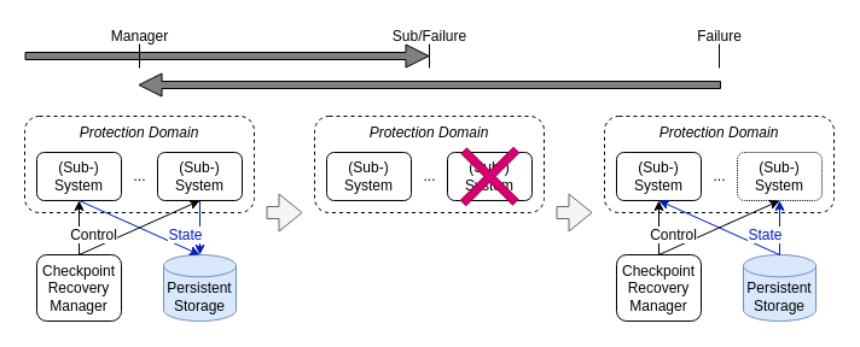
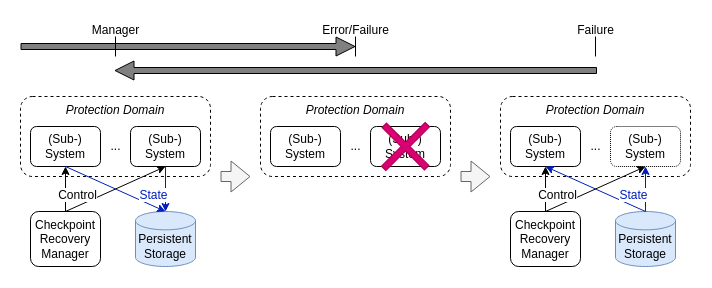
  <mxCell id="0" />
  <mxCell id="1" parent="0" />
  <mxCell id="2" value="&lt;i&gt;Protection Domain&lt;/i&gt;" style="rounded=1;whiteSpace=wrap;html=1;dashed=1;verticalAlign=top;" parent="1" vertex="1"><mxGeometry x="500" y="96" width="190" height="80" as="geometry" /></mxCell>
  <mxCell id="3" value="(Sub-) System" style="rounded=1;whiteSpace=wrap;html=1;" parent="1" vertex="1"><mxGeometry x="510" y="126" width="70" height="40" as="geometry" /></mxCell>
  <mxCell id="4" value="(Sub-) System" style="rounded=1;whiteSpace=wrap;html=1;dashed=1;dashPattern=1 1;" parent="1" vertex="1"><mxGeometry x="610" y="126" width="70" height="40" as="geometry" /></mxCell>
  <mxCell id="5" value="..." style="text;html=1;align=center;verticalAlign=middle;resizable=0;points=[];autosize=1;" parent="1" vertex="1"><mxGeometry x="580" y="136" width="30" height="20" as="geometry" /></mxCell>
  <mxCell id="6" value="&lt;br&gt;Persistent&lt;br&gt;Storage" style="strokeWidth=1;html=1;shape=mxgraph.flowchart.database;whiteSpace=wrap;fillColor=#dae8fc;strokeColor=#6c8ebf;" parent="1" vertex="1"><mxGeometry x="615" y="211" width="60" height="55" as="geometry" /></mxCell>
  <mxCell id="7" value="" style="endArrow=classic;startArrow=none;html=1;entryX=0.5;entryY=1;entryDx=0;entryDy=0;exitX=0.5;exitY=0;exitDx=0;exitDy=0;exitPerimeter=0;fillColor=#0050ef;strokeColor=#001DBC;startFill=0;" parent="1" source="6" target="3" edge="1"><mxGeometry width="50" height="50" relative="1" as="geometry"><mxPoint x="730" y="276" as="sourcePoint" /><mxPoint x="780" y="226" as="targetPoint" /></mxGeometry></mxCell>
  <mxCell id="8" value="" style="endArrow=none;startArrow=classic;html=1;entryX=0.5;entryY=0;entryDx=0;entryDy=0;exitX=0.5;exitY=1;exitDx=0;exitDy=0;entryPerimeter=0;fillColor=#0050ef;strokeColor=#001DBC;endFill=0;" parent="1" source="4" target="6" edge="1"><mxGeometry width="50" height="50" relative="1" as="geometry"><mxPoint x="605" y="216" as="sourcePoint" /><mxPoint x="555" y="176" as="targetPoint" /></mxGeometry></mxCell>
  <mxCell id="9" value="Checkpoint Recovery Manager" style="rounded=1;whiteSpace=wrap;html=1;" parent="1" vertex="1"><mxGeometry x="510" y="211" width="70" height="55" as="geometry" /></mxCell>
  <mxCell id="10" value="" style="endArrow=classic;html=1;entryX=0.5;entryY=1;entryDx=0;entryDy=0;exitX=0.5;exitY=0;exitDx=0;exitDy=0;" parent="1" source="9" target="4" edge="1"><mxGeometry width="50" height="50" relative="1" as="geometry"><mxPoint x="510" y="256" as="sourcePoint" /><mxPoint x="560" y="206" as="targetPoint" /></mxGeometry></mxCell>
  <mxCell id="11" value="&lt;span style=&quot;background-color: rgb(255 , 255 , 255)&quot;&gt;&lt;font color=&quot;#001dbc&quot;&gt;State&lt;/font&gt;&lt;/span&gt;" style="text;html=1;align=center;verticalAlign=middle;resizable=0;points=[];autosize=1;fontColor=#0000FF;" parent="1" vertex="1"><mxGeometry x="613" y="185" width="40" height="20" as="geometry" /></mxCell>
  <mxCell id="12" value="&lt;i&gt;Protection Domain&lt;/i&gt;" style="rounded=1;whiteSpace=wrap;html=1;dashed=1;verticalAlign=top;" parent="1" vertex="1"><mxGeometry x="20" y="96" width="190" height="80" as="geometry" /></mxCell>
  <mxCell id="13" value="(Sub-) System" style="rounded=1;whiteSpace=wrap;html=1;" parent="1" vertex="1"><mxGeometry x="30" y="126" width="70" height="40" as="geometry" /></mxCell>
  <mxCell id="14" value="(Sub-) System" style="rounded=1;whiteSpace=wrap;html=1;" parent="1" vertex="1"><mxGeometry x="130" y="126" width="70" height="40" as="geometry" /></mxCell>
  <mxCell id="15" value="..." style="text;html=1;align=center;verticalAlign=middle;resizable=0;points=[];autosize=1;" parent="1" vertex="1"><mxGeometry x="100" y="136" width="30" height="20" as="geometry" /></mxCell>
  <mxCell id="16" value="&lt;br&gt;Persistent&lt;br&gt;Storage" style="strokeWidth=1;html=1;shape=mxgraph.flowchart.database;whiteSpace=wrap;fillColor=#dae8fc;strokeColor=#6c8ebf;" parent="1" vertex="1"><mxGeometry x="135" y="211" width="60" height="55" as="geometry" /></mxCell>
  <mxCell id="17" value="" style="endArrow=none;startArrow=classic;html=1;entryX=0.5;entryY=1;entryDx=0;entryDy=0;exitX=0.5;exitY=0;exitDx=0;exitDy=0;exitPerimeter=0;fillColor=#0050ef;strokeColor=#001DBC;endFill=0;" parent="1" source="16" target="13" edge="1"><mxGeometry width="50" height="50" relative="1" as="geometry"><mxPoint x="250" y="276" as="sourcePoint" /><mxPoint x="300" y="226" as="targetPoint" /></mxGeometry></mxCell>
  <mxCell id="18" value="" style="endArrow=classic;startArrow=none;html=1;entryX=0.5;entryY=0;entryDx=0;entryDy=0;exitX=0.5;exitY=1;exitDx=0;exitDy=0;entryPerimeter=0;fillColor=#0050ef;strokeColor=#001DBC;startFill=0;" parent="1" source="14" target="16" edge="1"><mxGeometry width="50" height="50" relative="1" as="geometry"><mxPoint x="125" y="216" as="sourcePoint" /><mxPoint x="75" y="176" as="targetPoint" /></mxGeometry></mxCell>
  <mxCell id="19" value="Checkpoint Recovery Manager" style="rounded=1;whiteSpace=wrap;html=1;" parent="1" vertex="1"><mxGeometry x="30" y="211" width="70" height="55" as="geometry" /></mxCell>
  <mxCell id="20" value="" style="endArrow=classic;html=1;entryX=0.5;entryY=1;entryDx=0;entryDy=0;" parent="1" source="19" target="13" edge="1"><mxGeometry width="50" height="50" relative="1" as="geometry"><mxPoint x="30" y="256" as="sourcePoint" /><mxPoint x="70" y="166" as="targetPoint" /></mxGeometry></mxCell>
  <mxCell id="21" value="" style="endArrow=classic;html=1;entryX=0.5;entryY=1;entryDx=0;entryDy=0;exitX=0.5;exitY=0;exitDx=0;exitDy=0;" parent="1" source="19" target="14" edge="1"><mxGeometry width="50" height="50" relative="1" as="geometry"><mxPoint x="30" y="256" as="sourcePoint" /><mxPoint x="80" y="206" as="targetPoint" /></mxGeometry></mxCell>
  <mxCell id="22" value="&lt;span style=&quot;background-color: rgb(255 , 255 , 255)&quot;&gt;&lt;font color=&quot;#001dbc&quot;&gt;State&lt;/font&gt;&lt;/span&gt;" style="text;html=1;align=center;verticalAlign=middle;resizable=0;points=[];autosize=1;fontColor=#0000FF;" parent="1" vertex="1"><mxGeometry x="133" y="185" width="40" height="20" as="geometry" /></mxCell>
  <mxCell id="23" value="&lt;span style=&quot;background-color: rgb(255 , 255 , 255)&quot;&gt;Control&lt;/span&gt;" style="text;html=1;align=center;verticalAlign=middle;resizable=0;points=[];autosize=1;" parent="1" vertex="1"><mxGeometry x="52" y="185" width="50" height="20" as="geometry" /></mxCell>
  <mxCell id="24" value="" style="shape=flexArrow;endArrow=classic;html=1;fillColor=#f5f5f5;strokeColor=#666666;" parent="1" edge="1"><mxGeometry width="50" height="50" relative="1" as="geometry"><mxPoint x="220" y="176" as="sourcePoint" /><mxPoint x="250" y="176" as="targetPoint" /></mxGeometry></mxCell>
  <mxCell id="25" value="&lt;i&gt;Protection Domain&lt;/i&gt;" style="rounded=1;whiteSpace=wrap;html=1;dashed=1;verticalAlign=top;" parent="1" vertex="1"><mxGeometry x="260" y="96" width="190" height="80" as="geometry" /></mxCell>
  <mxCell id="26" value="(Sub-) System" style="rounded=1;whiteSpace=wrap;html=1;" parent="1" vertex="1"><mxGeometry x="270" y="126" width="70" height="40" as="geometry" /></mxCell>
  <mxCell id="27" value="(Sub-) System" style="rounded=1;whiteSpace=wrap;html=1;" parent="1" vertex="1"><mxGeometry x="370" y="126" width="70" height="40" as="geometry" /></mxCell>
  <mxCell id="28" value="..." style="text;html=1;align=center;verticalAlign=middle;resizable=0;points=[];autosize=1;" parent="1" vertex="1"><mxGeometry x="340" y="136" width="30" height="20" as="geometry" /></mxCell>
  <mxCell id="29" value="" style="shape=flexArrow;endArrow=classic;html=1;fillColor=#f5f5f5;strokeColor=#666666;" parent="1" edge="1"><mxGeometry width="50" height="50" relative="1" as="geometry"><mxPoint x="460" y="176" as="sourcePoint" /><mxPoint x="490" y="176" as="targetPoint" /></mxGeometry></mxCell>
  <mxCell id="30" value="" style="shape=cross;whiteSpace=wrap;html=1;rotation=45;size=0.106;fillColor=#d80073;strokeColor=#A50040;fontColor=#ffffff;" parent="1" vertex="1"><mxGeometry x="375" y="115.05" width="60" height="61.89" as="geometry" /></mxCell>
  <mxCell id="31" value="" style="shape=flexArrow;endArrow=classic;html=1;fontColor=#0000FF;width=6;endSize=6;endWidth=12;fillColor=#808080;" parent="1" edge="1"><mxGeometry width="50" height="50" relative="1" as="geometry"><mxPoint x="20" y="46" as="sourcePoint" /><mxPoint x="355" y="46" as="targetPoint" /></mxGeometry></mxCell>
  <mxCell id="32" value="" style="endArrow=none;html=1;fontColor=#0000FF;" parent="1" edge="1"><mxGeometry width="50" height="50" relative="1" as="geometry"><mxPoint x="115" y="56" as="sourcePoint" /><mxPoint x="115" y="36" as="targetPoint" /></mxGeometry></mxCell>
  <mxCell id="33" value="&lt;font color=&quot;#000000&quot;&gt;Manager&lt;/font&gt;" style="text;html=1;align=center;verticalAlign=middle;resizable=0;points=[];autosize=1;fontColor=#0000FF;" parent="1" vertex="1"><mxGeometry x="75" y="20" width="80" height="20" as="geometry" /></mxCell>
  <mxCell id="34" value="" style="endArrow=none;html=1;fontColor=#0000FF;" parent="1" edge="1"><mxGeometry width="50" height="50" relative="1" as="geometry"><mxPoint x="355" y="56" as="sourcePoint" /><mxPoint x="355" y="36" as="targetPoint" /></mxGeometry></mxCell>
- <mxCell id="35" value="&lt;font color=&quot;#000000&quot;&gt;Sub/Failure&lt;/font&gt;" style="text;html=1;align=center;verticalAlign=middle;resizable=0;points=[];autosize=1;fontColor=#0000FF;" parent="1" vertex="1"><mxGeometry x="315" y="20" width="80" height="20" as="geometry" /></mxCell>
+ <mxCell id="35" value="&lt;font color=&quot;#000000&quot;&gt;Error/Failure&lt;/font&gt;" style="text;html=1;align=center;verticalAlign=middle;resizable=0;points=[];autosize=1;fontColor=#0000FF;" parent="1" vertex="1"><mxGeometry x="315" y="20" width="80" height="20" as="geometry" /></mxCell>
  <mxCell id="36" value="" style="endArrow=none;html=1;fontColor=#0000FF;" parent="1" edge="1"><mxGeometry width="50" height="50" relative="1" as="geometry"><mxPoint x="595" y="56" as="sourcePoint" /><mxPoint x="595" y="36" as="targetPoint" /></mxGeometry></mxCell>
  <mxCell id="37" value="&lt;font color=&quot;#000000&quot;&gt;Failure&lt;/font&gt;" style="text;html=1;align=center;verticalAlign=middle;resizable=0;points=[];autosize=1;fontColor=#0000FF;" parent="1" vertex="1"><mxGeometry x="565" y="20" width="60" height="20" as="geometry" /></mxCell>
  <mxCell id="38" value="" style="shape=flexArrow;endArrow=classic;html=1;fontColor=#0000FF;width=6;endSize=6;endWidth=12;fillColor=#808080;" parent="1" edge="1"><mxGeometry width="50" height="50" relative="1" as="geometry"><mxPoint x="596.5" y="70" as="sourcePoint" /><mxPoint x="114" y="70" as="targetPoint" /></mxGeometry></mxCell>
  <mxCell id="39" value="" style="endArrow=classic;html=1;entryX=0.5;entryY=1;entryDx=0;entryDy=0;exitX=0.5;exitY=0;exitDx=0;exitDy=0;" edge="1" parent="1" source="9" target="3"><mxGeometry width="50" height="50" relative="1" as="geometry"><mxPoint x="75" y="221" as="sourcePoint" /><mxPoint x="75" y="176" as="targetPoint" /></mxGeometry></mxCell>
  <mxCell id="40" value="&lt;span style=&quot;background-color: rgb(255 , 255 , 255)&quot;&gt;Control&lt;/span&gt;" style="text;html=1;align=center;verticalAlign=middle;resizable=0;points=[];autosize=1;" parent="1" vertex="1"><mxGeometry x="532" y="185" width="50" height="20" as="geometry" /></mxCell>
